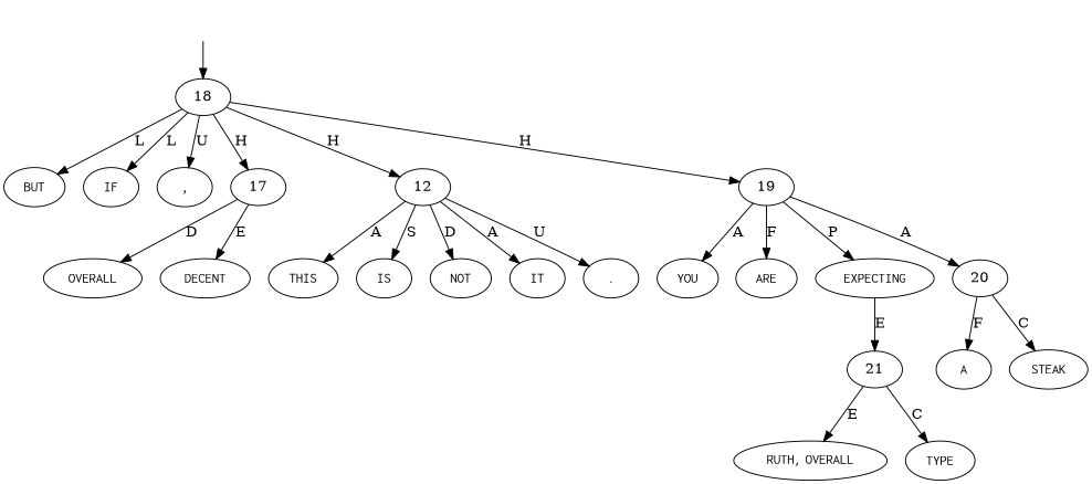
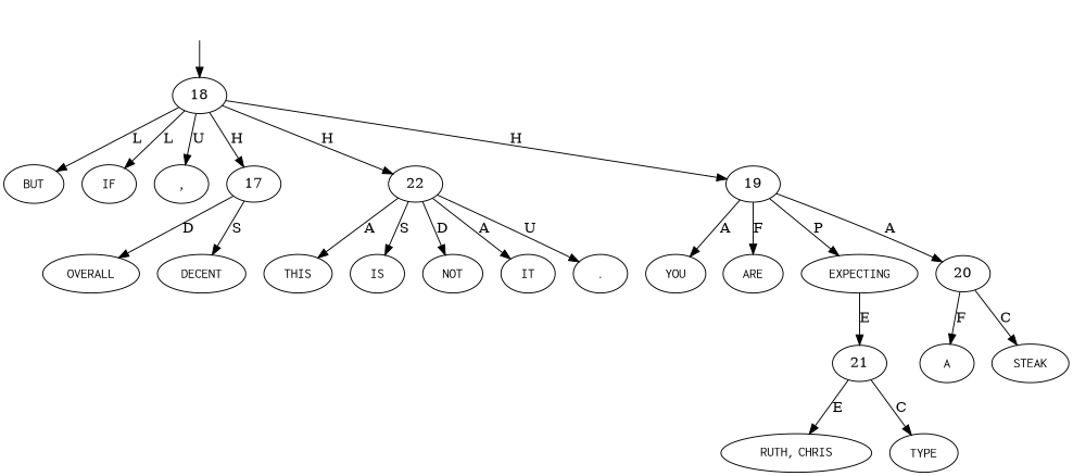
  digraph {
    node [shape=oval]
    top [style=invis shape=""]
    18 [shape=""]
    n3 [label=<<table align="center" border="0" cellspacing="0"><tr><td colspan="2"><font face="Courier">BUT</font></td></tr></table>>]
    n4 [label=<<table align="center" border="0" cellspacing="0"><tr><td colspan="2"><font face="Courier">IF</font></td></tr></table>>]
    n5 [label=<<table align="center" border="0" cellspacing="0"><tr><td colspan="2"><font face="Courier">,</font></td></tr></table>>]
    17 [shape=""]
-   22 [label=12 shape=""]
+   22 [shape=""]
    19 [shape=""]
    n9 [label=<<table align="center" border="0" cellspacing="0"><tr><td colspan="2"><font face="Courier">OVERALL</font></td></tr></table>>]
    n10 [label=<<table align="center" border="0" cellspacing="0"><tr><td colspan="2"><font face="Courier">DECENT</font></td></tr></table>>]
    n11 [label=<<table align="center" border="0" cellspacing="0"><tr><td colspan="2"><font face="Courier">THIS</font></td></tr></table>>]
    n12 [label=<<table align="center" border="0" cellspacing="0"><tr><td colspan="2"><font face="Courier">IS</font></td></tr></table>>]
    n13 [label=<<table align="center" border="0" cellspacing="0"><tr><td colspan="2"><font face="Courier">NOT</font></td></tr></table>>]
    n14 [label=<<table align="center" border="0" cellspacing="0"><tr><td colspan="2"><font face="Courier">IT</font></td></tr></table>>]
    n15 [label=<<table align="center" border="0" cellspacing="0"><tr><td colspan="2"><font face="Courier">.</font></td></tr></table>>]
    n16 [label=<<table align="center" border="0" cellspacing="0"><tr><td colspan="2"><font face="Courier">YOU</font></td></tr></table>>]
    n17 [label=<<table align="center" border="0" cellspacing="0"><tr><td colspan="2"><font face="Courier">ARE</font></td></tr></table>>]
    n18 [label=<<table align="center" border="0" cellspacing="0"><tr><td colspan="2"><font face="Courier">EXPECTING</font></td></tr></table>>]
    20 [shape=""]
    21 [shape=""]
    n21 [label=<<table align="center" border="0" cellspacing="0"><tr><td colspan="2"><font face="Courier">A</font></td></tr></table>>]
-   n22 [label=<<table align="center" border="0" cellspacing="0"><tr><td colspan="2"><font face="Courier">RUTH</font>,&nbsp;<font face="Courier">OVERALL</font></td></tr></table>>]
+   n22 [label=<<table align="center" border="0" cellspacing="0"><tr><td colspan="2"><font face="Courier">RUTH</font>,&nbsp;<font face="Courier">CHRIS</font></td></tr></table>>]
    n23 [label=<<table align="center" border="0" cellspacing="0"><tr><td colspan="2"><font face="Courier">TYPE</font></td></tr></table>>]
    n24 [label=<<table align="center" border="0" cellspacing="0"><tr><td colspan="2"><font face="Courier">STEAK</font></td></tr></table>>]
    top -> 18
    18 -> n3 [label=L]
    18 -> n4 [label=L]
    18 -> n5 [label=U]
    18 -> 17 [label=H]
    18 -> 22 [label=H]
    18 -> 19 [label=H]
    17 -> n9 [label=D]
-   17 -> n10 [label=E]
+   17 -> n10 [label=S]
    22 -> n11 [label=A]
    22 -> n12 [label=S]
    22 -> n13 [label=D]
    22 -> n14 [label=A]
    22 -> n15 [label=U]
    19 -> n16 [label=A]
    19 -> n17 [label=F]
    19 -> n18 [label=P]
    19 -> 20 [label=A]
    n18 -> 21 [label=E]
    20 -> n21 [label=F]
    20 -> n24 [label=C]
    21 -> n22 [label=E]
    21 -> n23 [label=C]
  }
